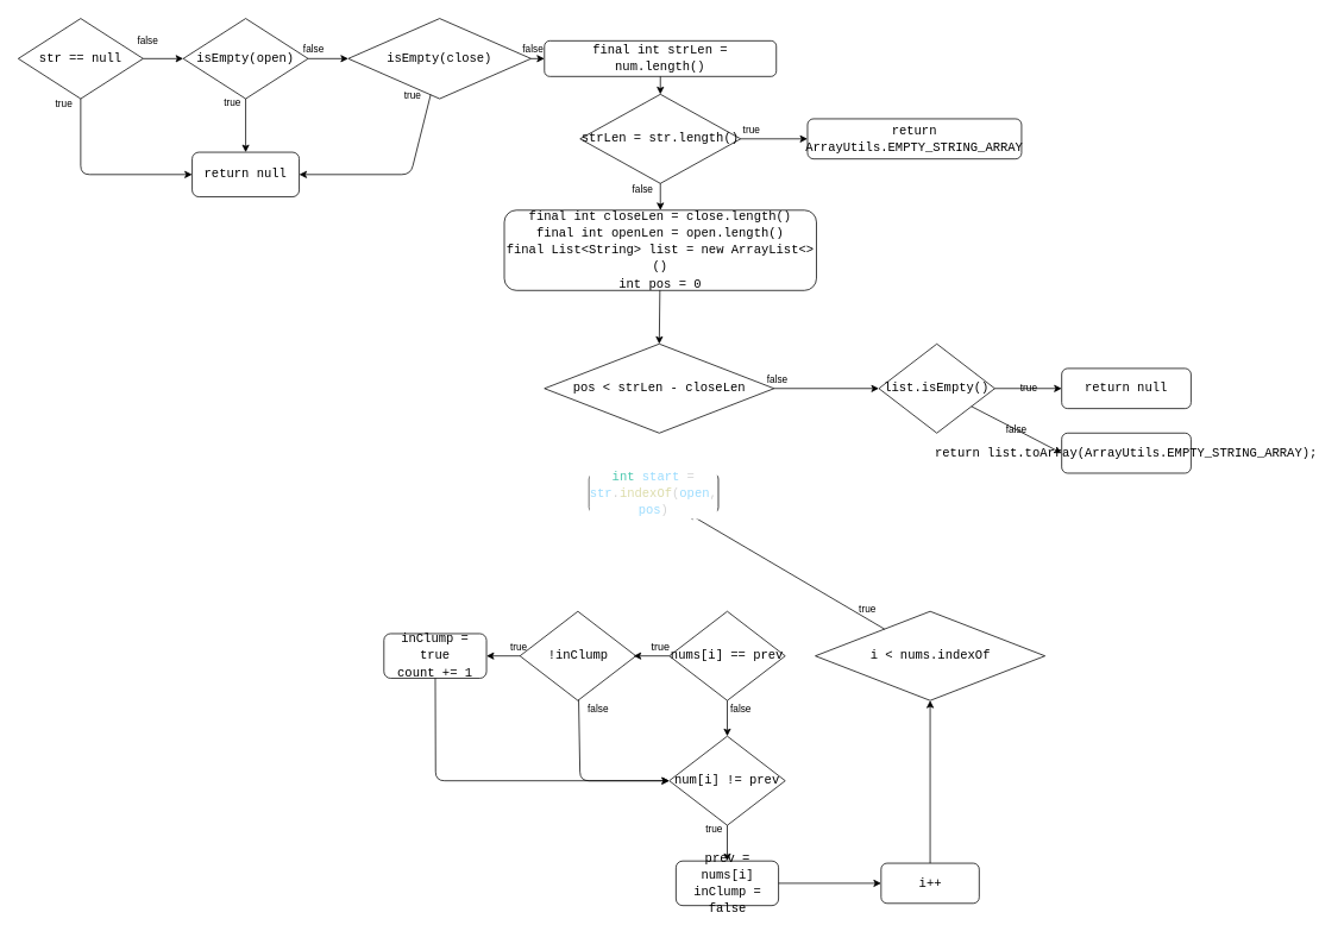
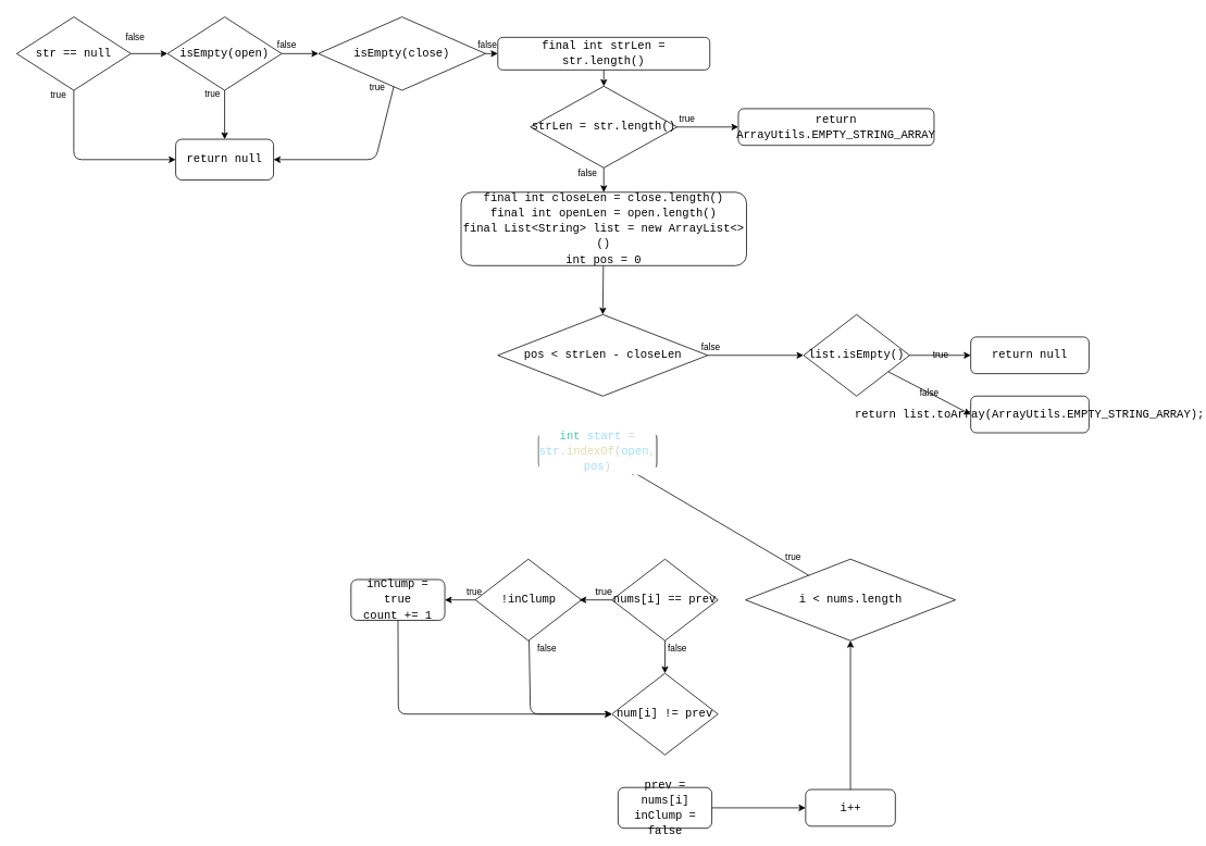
  <mxCell id="0" />
  <mxCell id="1" parent="0" />
  <mxCell id="2" style="edgeStyle=none;html=1;entryX=0.5;entryY=1;entryDx=0;entryDy=0;labelBackgroundColor=none;strokeColor=#000000;fontColor=#000000;" parent="1" source="3" target="9" edge="1"><mxGeometry relative="1" as="geometry" /></mxCell>
  <mxCell id="3" value="&lt;div style=&quot;font-family: Consolas, &amp;quot;Courier New&amp;quot;, monospace; font-size: 14px; line-height: 19px;&quot;&gt;&lt;div style=&quot;line-height: 19px;&quot;&gt;&lt;div style=&quot;&quot;&gt;i++&lt;/div&gt;&lt;/div&gt;&lt;/div&gt;" style="rounded=1;whiteSpace=wrap;html=1;labelBackgroundColor=none;strokeColor=#000000;fillColor=none;fontColor=#000000;" parent="1" vertex="1"><mxGeometry x="987.5" y="967.5" width="110" height="45" as="geometry" /></mxCell>
  <mxCell id="4" style="html=1;entryX=0;entryY=0.5;entryDx=0;entryDy=0;strokeColor=#000000;" parent="1" source="7" target="18" edge="1"><mxGeometry relative="1" as="geometry"><Array as="points"><mxPoint x="90" y="195" /></Array></mxGeometry></mxCell>
  <mxCell id="5" value="true" style="edgeLabel;html=1;align=center;verticalAlign=middle;resizable=0;points=[];labelBackgroundColor=none;fontColor=#000000;" parent="4" vertex="1" connectable="0"><mxGeometry x="-0.526" relative="1" as="geometry"><mxPoint x="-20" y="-45" as="offset" /></mxGeometry></mxCell>
  <mxCell id="6" value="false" style="edgeStyle=none;html=1;entryX=0;entryY=0.5;entryDx=0;entryDy=0;strokeColor=#000000;fontColor=#000000;labelBackgroundColor=none;" parent="1" source="7" target="17" edge="1"><mxGeometry x="-0.778" y="20" relative="1" as="geometry"><mxPoint as="offset" /></mxGeometry></mxCell>
  <mxCell id="7" value="&lt;font face=&quot;Consolas, Courier New, monospace&quot;&gt;&lt;span style=&quot;font-size: 14px;&quot;&gt;str == null&lt;br&gt;&lt;/span&gt;&lt;/font&gt;" style="rhombus;whiteSpace=wrap;html=1;labelBackgroundColor=none;strokeColor=#000000;fontColor=#000000;fillColor=none;" parent="1" vertex="1"><mxGeometry x="20" y="20" width="140" height="90" as="geometry" /></mxCell>
  <mxCell id="8" value="true" style="edgeStyle=none;html=1;labelBackgroundColor=none;strokeColor=#000000;fontColor=#000000;" parent="1" source="9" target="27" edge="1"><mxGeometry x="-0.778" y="-10" relative="1" as="geometry"><mxPoint x="790" y="915" as="sourcePoint" /><mxPoint as="offset" /></mxGeometry></mxCell>
- <mxCell id="9" value="&lt;div style=&quot;font-family: Consolas, &amp;quot;Courier New&amp;quot;, monospace; font-size: 14px; line-height: 19px;&quot;&gt;i &amp;lt; nums.indexOf&lt;/div&gt;" style="rhombus;whiteSpace=wrap;html=1;labelBackgroundColor=none;strokeColor=#000000;fontColor=#000000;fillColor=none;" parent="1" vertex="1"><mxGeometry x="913.75" y="685" width="257.5" height="100" as="geometry" /></mxCell>
+ <mxCell id="9" value="&lt;div style=&quot;font-family: Consolas, &amp;quot;Courier New&amp;quot;, monospace; font-size: 14px; line-height: 19px;&quot;&gt;i &amp;lt; nums.length&lt;/div&gt;" style="rhombus;whiteSpace=wrap;html=1;labelBackgroundColor=none;strokeColor=#000000;fontColor=#000000;fillColor=none;" parent="1" vertex="1"><mxGeometry x="913.75" y="685" width="257.5" height="100" as="geometry" /></mxCell>
  <mxCell id="10" value="true" style="html=1;exitX=0;exitY=0.5;exitDx=0;exitDy=0;entryX=1;entryY=0.5;entryDx=0;entryDy=0;fontSize=12;fontColor=#000000;labelBackgroundColor=none;strokeColor=#000000;" parent="1" source="11" edge="1"><mxGeometry x="-0.5" y="-10" relative="1" as="geometry"><mxPoint as="offset" /><mxPoint x="710" y="735" as="targetPoint" /></mxGeometry></mxCell>
  <mxCell id="11" value="&lt;div style=&quot;font-family: Consolas, &amp;quot;Courier New&amp;quot;, monospace; font-size: 14px; line-height: 19px;&quot;&gt;nums[i] == prev&lt;/div&gt;" style="rhombus;whiteSpace=wrap;html=1;labelBackgroundColor=none;strokeColor=#000000;fontColor=#000000;fillColor=none;" parent="1" vertex="1"><mxGeometry x="750" y="685" width="130" height="100" as="geometry" /></mxCell>
  <mxCell id="12" value="false" style="edgeStyle=none;html=1;exitX=0.5;exitY=1;exitDx=0;exitDy=0;labelBackgroundColor=none;strokeColor=#000000;fontColor=#000000;entryX=0.5;entryY=0;entryDx=0;entryDy=0;" parent="1" source="11" target="28" edge="1"><mxGeometry x="-0.5" y="15" relative="1" as="geometry"><mxPoint x="1130" y="915" as="sourcePoint" /><mxPoint as="offset" /><mxPoint x="880" y="875" as="targetPoint" /></mxGeometry></mxCell>
  <mxCell id="13" style="edgeStyle=none;html=1;entryX=0.5;entryY=0;entryDx=0;entryDy=0;labelBackgroundColor=none;strokeColor=#000000;fontColor=#000000;" parent="1" source="14" target="39" edge="1"><mxGeometry relative="1" as="geometry"><mxPoint x="970" y="360" as="targetPoint" /></mxGeometry></mxCell>
  <mxCell id="14" value="&lt;div style=&quot;font-family: Consolas, &amp;quot;Courier New&amp;quot;, monospace; font-size: 14px; line-height: 19px;&quot;&gt;&lt;div style=&quot;line-height: 19px;&quot;&gt;&lt;div style=&quot;&quot;&gt;&lt;div style=&quot;line-height: 19px;&quot;&gt;&lt;div style=&quot;line-height: 19px;&quot;&gt;&lt;div&gt;&lt;span style=&quot;&quot;&gt;final&lt;/span&gt; &lt;span style=&quot;&quot;&gt;int&lt;/span&gt; &lt;span style=&quot;&quot;&gt;closeLen&lt;/span&gt; = &lt;span style=&quot;&quot;&gt;close&lt;/span&gt;.&lt;span style=&quot;&quot;&gt;length&lt;/span&gt;()&lt;/div&gt;&lt;div&gt;&lt;span style=&quot;&quot;&gt;final&lt;/span&gt; &lt;span style=&quot;&quot;&gt;int&lt;/span&gt; &lt;span style=&quot;&quot;&gt;openLen&lt;/span&gt; = &lt;span style=&quot;&quot;&gt;open&lt;/span&gt;.&lt;span style=&quot;&quot;&gt;length&lt;/span&gt;()&lt;/div&gt;&lt;div&gt;&lt;span style=&quot;&quot;&gt;final&lt;/span&gt; &lt;span style=&quot;&quot;&gt;List&lt;/span&gt;&amp;lt;&lt;span style=&quot;&quot;&gt;String&lt;/span&gt;&amp;gt; &lt;span style=&quot;&quot;&gt;list&lt;/span&gt; = &lt;span style=&quot;&quot;&gt;new&lt;/span&gt; &lt;span style=&quot;&quot;&gt;ArrayList&lt;/span&gt;&amp;lt;&amp;gt;()&lt;/div&gt;&lt;div&gt;&lt;span style=&quot;&quot;&gt;int&lt;/span&gt; &lt;span style=&quot;&quot;&gt;pos&lt;/span&gt; = &lt;span style=&quot;&quot;&gt;0&lt;/span&gt;&lt;/div&gt;&lt;/div&gt;&lt;/div&gt;&lt;/div&gt;&lt;/div&gt;&lt;/div&gt;" style="rounded=1;whiteSpace=wrap;html=1;labelBackgroundColor=none;strokeColor=#000000;fontSize=12;fontColor=#000000;fillColor=none;" parent="1" vertex="1"><mxGeometry x="565" y="235" width="350" height="90" as="geometry" /></mxCell>
  <mxCell id="15" value="true" style="html=1;entryX=0.5;entryY=0;entryDx=0;entryDy=0;labelBackgroundColor=none;strokeColor=#000000;fontColor=#000000;" parent="1" source="17" target="18" edge="1"><mxGeometry x="-0.833" y="-15" relative="1" as="geometry"><mxPoint as="offset" /></mxGeometry></mxCell>
  <mxCell id="16" value="false" style="edgeStyle=none;html=1;entryX=0;entryY=0.5;entryDx=0;entryDy=0;labelBackgroundColor=none;strokeColor=#000000;fontColor=#000000;" parent="1" source="17" target="31" edge="1"><mxGeometry x="-0.714" y="10" relative="1" as="geometry"><mxPoint as="offset" /></mxGeometry></mxCell>
  <mxCell id="17" value="&lt;font face=&quot;Consolas, Courier New, monospace&quot;&gt;&lt;span style=&quot;font-size: 14px;&quot;&gt;isEmpty(open)&lt;br&gt;&lt;/span&gt;&lt;/font&gt;" style="rhombus;whiteSpace=wrap;html=1;labelBackgroundColor=none;strokeColor=#000000;fontColor=#000000;fillColor=none;fontStyle=0" parent="1" vertex="1"><mxGeometry x="205" y="20" width="140" height="90" as="geometry" /></mxCell>
  <mxCell id="18" value="&lt;div style=&quot;font-family: Consolas, &amp;quot;Courier New&amp;quot;, monospace; font-size: 14px; line-height: 19px;&quot;&gt;return null&lt;/div&gt;" style="rounded=1;whiteSpace=wrap;html=1;labelBackgroundColor=none;strokeColor=#000000;fontSize=12;fontColor=#000000;fillColor=none;" parent="1" vertex="1"><mxGeometry x="215" y="170" width="120" height="50" as="geometry" /></mxCell>
  <mxCell id="19" style="edgeStyle=none;html=1;entryX=0;entryY=0.5;entryDx=0;entryDy=0;labelBackgroundColor=none;strokeColor=#000000;fontColor=#000000;" parent="1" source="20" target="28" edge="1"><mxGeometry relative="1" as="geometry"><mxPoint x="720" y="945" as="targetPoint" /><Array as="points"><mxPoint x="488" y="875" /></Array></mxGeometry></mxCell>
  <mxCell id="20" value="&lt;div style=&quot;font-family: Consolas, &amp;quot;Courier New&amp;quot;, monospace; font-size: 14px; line-height: 19px;&quot;&gt;inClump = true&lt;/div&gt;&lt;div style=&quot;font-family: Consolas, &amp;quot;Courier New&amp;quot;, monospace; font-size: 14px; line-height: 19px;&quot;&gt;count += 1&lt;/div&gt;" style="rounded=1;whiteSpace=wrap;html=1;labelBackgroundColor=none;strokeColor=#000000;fontColor=#000000;fillColor=none;" parent="1" vertex="1"><mxGeometry x="430" y="710" width="115" height="50" as="geometry" /></mxCell>
  <mxCell id="21" value="true" style="edgeStyle=none;html=1;entryX=1;entryY=0.5;entryDx=0;entryDy=0;fontColor=#000000;labelBackgroundColor=none;strokeColor=#000000;" edge="1" parent="1" source="23" target="20"><mxGeometry x="-0.867" y="-10" relative="1" as="geometry"><mxPoint as="offset" /></mxGeometry></mxCell>
  <mxCell id="22" value="false" style="edgeStyle=none;html=1;entryX=0;entryY=0.5;entryDx=0;entryDy=0;labelBackgroundColor=none;strokeColor=#000000;fontColor=#000000;" edge="1" parent="1" source="23" target="28"><mxGeometry x="-0.884" y="21" relative="1" as="geometry"><Array as="points"><mxPoint x="650" y="875" /></Array><mxPoint as="offset" /></mxGeometry></mxCell>
  <mxCell id="23" value="&lt;div style=&quot;font-family: Consolas, &amp;quot;Courier New&amp;quot;, monospace; font-size: 14px; line-height: 19px;&quot;&gt;!inClump&lt;/div&gt;" style="rhombus;whiteSpace=wrap;html=1;labelBackgroundColor=none;strokeColor=#000000;fontColor=#000000;fillColor=none;" parent="1" vertex="1"><mxGeometry x="582.5" y="685" width="130" height="100" as="geometry" /></mxCell>
- <mxCell id="24" value="true" style="edgeStyle=none;html=1;entryX=0.5;entryY=0;entryDx=0;entryDy=0;exitX=0.5;exitY=1;exitDx=0;exitDy=0;labelBackgroundColor=none;strokeColor=#000000;fontColor=#000000;" parent="1" source="28" target="26" edge="1"><mxGeometry x="-0.778" y="-15" relative="1" as="geometry"><mxPoint x="655" y="995" as="sourcePoint" /><mxPoint as="offset" /></mxGeometry></mxCell>
  <mxCell id="25" style="edgeStyle=none;html=1;entryX=0;entryY=0.5;entryDx=0;entryDy=0;labelBackgroundColor=none;strokeColor=#000000;fontColor=#000000;" edge="1" parent="1" source="26" target="3"><mxGeometry relative="1" as="geometry" /></mxCell>
  <mxCell id="26" value="&lt;div style=&quot;font-family: Consolas, &amp;quot;Courier New&amp;quot;, monospace; font-size: 14px; line-height: 19px;&quot;&gt;prev = nums[i] inClump = false&lt;/div&gt;" style="rounded=1;whiteSpace=wrap;html=1;labelBackgroundColor=none;strokeColor=#000000;fontColor=#000000;fillColor=none;" parent="1" vertex="1"><mxGeometry x="757.5" y="965" width="115" height="50" as="geometry" /></mxCell>
  <mxCell id="27" value="&lt;div style=&quot;font-family: Consolas, &amp;quot;Courier New&amp;quot;, monospace; font-size: 14px; line-height: 19px;&quot;&gt;&lt;div style=&quot;&quot;&gt;&lt;div style=&quot;line-height: 19px;&quot;&gt;&lt;div style=&quot;color: rgb(212, 212, 212); line-height: 19px;&quot;&gt;&lt;span style=&quot;color: #4ec9b0;&quot;&gt;int&lt;/span&gt; &lt;span style=&quot;color: #9cdcfe;&quot;&gt;start&lt;/span&gt; = &lt;span style=&quot;color: #9cdcfe;&quot;&gt;str&lt;/span&gt;.&lt;span style=&quot;color: #dcdcaa;&quot;&gt;indexOf&lt;/span&gt;(&lt;span style=&quot;color: #9cdcfe;&quot;&gt;open&lt;/span&gt;, &lt;span style=&quot;color: #9cdcfe;&quot;&gt;pos&lt;/span&gt;)&lt;/div&gt;&lt;/div&gt;&lt;/div&gt;&lt;/div&gt;" style="rounded=1;whiteSpace=wrap;html=1;labelBackgroundColor=default;strokeColor=#000000;fontSize=12;fontColor=#000000;fillColor=none;spacing=2;" parent="1" vertex="1"><mxGeometry x="660" y="530" width="145" height="45" as="geometry" /></mxCell>
  <mxCell id="28" value="&lt;div style=&quot;font-family: Consolas, &amp;quot;Courier New&amp;quot;, monospace; font-size: 14px; line-height: 19px;&quot;&gt;num[i] != prev&lt;/div&gt;" style="rhombus;whiteSpace=wrap;html=1;labelBackgroundColor=none;strokeColor=#000000;fontColor=#000000;fillColor=none;" vertex="1" parent="1"><mxGeometry x="750" y="825" width="130" height="100" as="geometry" /></mxCell>
  <mxCell id="29" value="true" style="html=1;entryX=1;entryY=0.5;entryDx=0;entryDy=0;labelBackgroundColor=none;strokeColor=#000000;fontColor=#000000;" edge="1" parent="1" source="31" target="18"><mxGeometry x="-0.952" y="-20" relative="1" as="geometry"><Array as="points"><mxPoint x="460" y="195" /></Array><mxPoint as="offset" /></mxGeometry></mxCell>
  <mxCell id="30" value="false" style="edgeStyle=none;html=1;entryX=0;entryY=0.5;entryDx=0;entryDy=0;labelBackgroundColor=none;strokeColor=#000000;fontColor=#000000;" edge="1" parent="1" source="31" target="33"><mxGeometry x="-0.75" y="10" relative="1" as="geometry"><mxPoint as="offset" /></mxGeometry></mxCell>
  <mxCell id="31" value="&lt;font face=&quot;Consolas, Courier New, monospace&quot;&gt;&lt;span style=&quot;font-size: 14px;&quot;&gt;isEmpty(close)&lt;br&gt;&lt;/span&gt;&lt;/font&gt;" style="rhombus;whiteSpace=wrap;html=1;labelBackgroundColor=none;strokeColor=#000000;fontColor=#000000;fillColor=none;" vertex="1" parent="1"><mxGeometry x="390" y="20" width="205" height="90" as="geometry" /></mxCell>
  <mxCell id="32" style="edgeStyle=none;html=1;entryX=0.5;entryY=0;entryDx=0;entryDy=0;labelBackgroundColor=none;strokeColor=#000000;fontColor=#000000;" edge="1" parent="1" source="33" target="36"><mxGeometry relative="1" as="geometry" /></mxCell>
- <mxCell id="33" value="&lt;div style=&quot;font-family: Consolas, &amp;quot;Courier New&amp;quot;, monospace; font-size: 14px; line-height: 19px;&quot;&gt;&lt;div style=&quot;&quot;&gt;&lt;div style=&quot;line-height: 19px;&quot;&gt;&lt;div style=&quot;line-height: 19px;&quot;&gt;final int strLen = num.length()&lt;/div&gt;&lt;/div&gt;&lt;/div&gt;&lt;/div&gt;" style="rounded=1;whiteSpace=wrap;html=1;labelBackgroundColor=none;strokeColor=#000000;fontSize=12;fontColor=#000000;fillColor=none;spacing=2;" vertex="1" parent="1"><mxGeometry x="610" y="45" width="260" height="40" as="geometry" /></mxCell>
+ <mxCell id="33" value="&lt;div style=&quot;font-family: Consolas, &amp;quot;Courier New&amp;quot;, monospace; font-size: 14px; line-height: 19px;&quot;&gt;&lt;div style=&quot;&quot;&gt;&lt;div style=&quot;line-height: 19px;&quot;&gt;&lt;div style=&quot;line-height: 19px;&quot;&gt;final int strLen = str.length()&lt;/div&gt;&lt;/div&gt;&lt;/div&gt;&lt;/div&gt;" style="rounded=1;whiteSpace=wrap;html=1;labelBackgroundColor=none;strokeColor=#000000;fontSize=12;fontColor=#000000;fillColor=none;spacing=2;" vertex="1" parent="1"><mxGeometry x="610" y="45" width="260" height="40" as="geometry" /></mxCell>
  <mxCell id="34" value="true" style="edgeStyle=none;html=1;entryX=0;entryY=0.5;entryDx=0;entryDy=0;labelBackgroundColor=none;strokeColor=#000000;fontColor=#000000;" edge="1" parent="1" source="36" target="37"><mxGeometry x="-0.667" y="10" relative="1" as="geometry"><mxPoint as="offset" /></mxGeometry></mxCell>
  <mxCell id="35" value="false" style="edgeStyle=none;html=1;entryX=0.5;entryY=0;entryDx=0;entryDy=0;labelBackgroundColor=none;strokeColor=#000000;fontColor=#000000;" edge="1" parent="1" source="36" target="14"><mxGeometry x="-0.529" y="-20" relative="1" as="geometry"><mxPoint as="offset" /></mxGeometry></mxCell>
  <mxCell id="36" value="&lt;font face=&quot;Consolas, Courier New, monospace&quot;&gt;&lt;span style=&quot;font-size: 14px;&quot;&gt;strLen = str.length()&lt;br&gt;&lt;/span&gt;&lt;/font&gt;" style="rhombus;whiteSpace=wrap;html=1;labelBackgroundColor=none;strokeColor=#000000;fontColor=#000000;fillColor=none;" vertex="1" parent="1"><mxGeometry x="650" y="105" width="180" height="100" as="geometry" /></mxCell>
  <mxCell id="37" value="&lt;div style=&quot;font-family: Consolas, &amp;quot;Courier New&amp;quot;, monospace; font-size: 14px; line-height: 19px;&quot;&gt;&lt;div style=&quot;line-height: 19px;&quot;&gt;&lt;span style=&quot;&quot;&gt;return&lt;/span&gt; &lt;span style=&quot;&quot;&gt;ArrayUtils&lt;/span&gt;.&lt;span style=&quot;&quot;&gt;EMPTY_STRING_ARRAY&lt;/span&gt;&lt;/div&gt;&lt;/div&gt;" style="rounded=1;whiteSpace=wrap;html=1;labelBackgroundColor=none;strokeColor=#000000;fontSize=12;fontColor=#000000;fillColor=none;" vertex="1" parent="1"><mxGeometry x="905" y="132.5" width="240" height="45" as="geometry" /></mxCell>
  <mxCell id="38" value="false" style="edgeStyle=none;html=1;entryX=0;entryY=0.5;entryDx=0;entryDy=0;labelBackgroundColor=none;strokeColor=#000000;fontColor=#000000;" edge="1" parent="1" source="39" target="42"><mxGeometry x="-0.957" y="10" relative="1" as="geometry"><mxPoint as="offset" /></mxGeometry></mxCell>
  <mxCell id="39" value="&lt;div style=&quot;font-family: Consolas, &amp;quot;Courier New&amp;quot;, monospace; font-size: 14px; line-height: 19px;&quot;&gt;pos &amp;lt; strLen - closeLen&lt;/div&gt;" style="rhombus;whiteSpace=wrap;html=1;labelBackgroundColor=none;strokeColor=#000000;fontColor=#000000;fillColor=none;" vertex="1" parent="1"><mxGeometry x="610" y="385" width="257.5" height="100" as="geometry" /></mxCell>
  <mxCell id="40" value="true" style="edgeStyle=none;html=1;entryX=0;entryY=0.5;entryDx=0;entryDy=0;labelBackgroundColor=none;strokeColor=#000000;fontColor=#000000;" edge="1" parent="1" source="42" target="43"><mxGeometry relative="1" as="geometry" /></mxCell>
  <mxCell id="41" value="false" style="edgeStyle=none;html=1;entryX=0;entryY=0.5;entryDx=0;entryDy=0;labelBackgroundColor=none;strokeColor=#000000;fontColor=#000000;" edge="1" parent="1" source="42" target="44"><mxGeometry relative="1" as="geometry" /></mxCell>
  <mxCell id="42" value="&lt;div style=&quot;font-family: Consolas, &amp;quot;Courier New&amp;quot;, monospace; font-size: 14px; line-height: 19px;&quot;&gt;list.isEmpty()&lt;/div&gt;" style="rhombus;whiteSpace=wrap;html=1;labelBackgroundColor=none;strokeColor=#000000;fontColor=#000000;fillColor=none;" vertex="1" parent="1"><mxGeometry x="985" y="385" width="130" height="100" as="geometry" /></mxCell>
  <mxCell id="43" value="&lt;div style=&quot;font-family: Consolas, &amp;quot;Courier New&amp;quot;, monospace; font-size: 14px; line-height: 19px;&quot;&gt;&lt;div style=&quot;&quot;&gt;&lt;div style=&quot;line-height: 19px;&quot;&gt;return null&lt;/div&gt;&lt;/div&gt;&lt;/div&gt;" style="rounded=1;whiteSpace=wrap;html=1;labelBackgroundColor=none;strokeColor=#000000;fontSize=12;fontColor=#000000;fillColor=none;spacing=2;" vertex="1" parent="1"><mxGeometry x="1190" y="412.5" width="145" height="45" as="geometry" /></mxCell>
  <mxCell id="44" value="&lt;div style=&quot;font-family: Consolas, &amp;quot;Courier New&amp;quot;, monospace; font-size: 14px; line-height: 19px;&quot;&gt;&lt;div style=&quot;&quot;&gt;&lt;div style=&quot;line-height: 19px;&quot;&gt;return&amp;nbsp;&lt;span style=&quot;&quot;&gt;list&lt;/span&gt;&lt;span style=&quot;&quot;&gt;.&lt;/span&gt;&lt;span style=&quot;&quot;&gt;toArray&lt;/span&gt;&lt;span style=&quot;&quot;&gt;(&lt;/span&gt;&lt;span style=&quot;&quot;&gt;ArrayUtils&lt;/span&gt;&lt;span style=&quot;&quot;&gt;.&lt;/span&gt;&lt;span style=&quot;&quot;&gt;EMPTY_STRING_ARRAY&lt;/span&gt;&lt;span style=&quot;&quot;&gt;);&lt;/span&gt;&lt;/div&gt;&lt;/div&gt;&lt;/div&gt;" style="rounded=1;whiteSpace=wrap;html=1;labelBackgroundColor=none;strokeColor=#000000;fontSize=12;fontColor=#000000;fillColor=none;spacing=2;" vertex="1" parent="1"><mxGeometry x="1190" y="485" width="145" height="45" as="geometry" /></mxCell>
